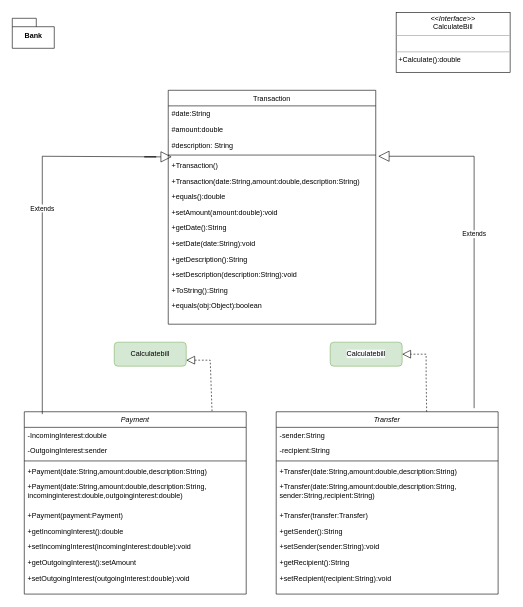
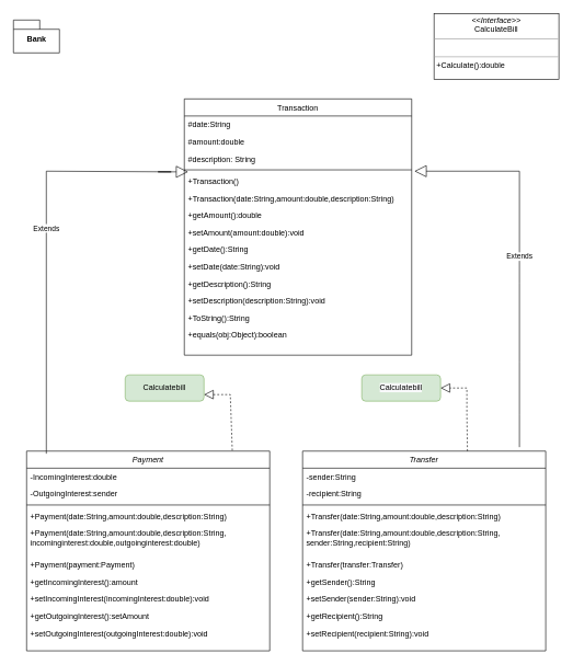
  <mxCell id="0" />
  <mxCell id="1" parent="0" />
  <mxCell id="2" value="Payment" style="swimlane;fontStyle=2;align=center;verticalAlign=top;childLayout=stackLayout;horizontal=1;startSize=26;horizontalStack=0;resizeParent=1;resizeLast=0;collapsible=1;marginBottom=0;rounded=0;shadow=0;strokeWidth=1;" parent="1" vertex="1"><mxGeometry x="40" y="686" width="370" height="304" as="geometry"><mxRectangle x="230" y="140" width="160" height="26" as="alternateBounds" /></mxGeometry></mxCell>
  <mxCell id="3" value="-IncomingInterest:double" style="text;align=left;verticalAlign=top;spacingLeft=4;spacingRight=4;overflow=hidden;rotatable=0;points=[[0,0.5],[1,0.5]];portConstraint=eastwest;" parent="2" vertex="1"><mxGeometry y="26" width="370" height="26" as="geometry" /></mxCell>
  <mxCell id="4" value="-OutgoingInterest:sender" style="text;align=left;verticalAlign=top;spacingLeft=4;spacingRight=4;overflow=hidden;rotatable=0;points=[[0,0.5],[1,0.5]];portConstraint=eastwest;rounded=0;shadow=0;html=0;" parent="2" vertex="1"><mxGeometry y="52" width="370" height="26" as="geometry" /></mxCell>
  <mxCell id="5" value="" style="line;html=1;strokeWidth=1;align=left;verticalAlign=middle;spacingTop=-1;spacingLeft=3;spacingRight=3;rotatable=0;labelPosition=right;points=[];portConstraint=eastwest;" parent="2" vertex="1"><mxGeometry y="78" width="370" height="8" as="geometry" /></mxCell>
  <mxCell id="6" value="+Payment(date:String,amount:double,description:String)" style="text;align=left;verticalAlign=top;spacingLeft=4;spacingRight=4;overflow=hidden;rotatable=0;points=[[0,0.5],[1,0.5]];portConstraint=eastwest;" parent="2" vertex="1"><mxGeometry y="86" width="370" height="26" as="geometry" /></mxCell>
  <mxCell id="7" value="+Payment(date:String,amount:double,description:String,&#10;incominginterest:double,outgoinginterest:double)" style="text;align=left;verticalAlign=top;spacingLeft=4;spacingRight=4;overflow=hidden;rotatable=0;points=[[0,0.5],[1,0.5]];portConstraint=eastwest;" vertex="1" parent="2"><mxGeometry y="112" width="370" height="48" as="geometry" /></mxCell>
  <mxCell id="8" value="+Payment(payment:Payment)" style="text;align=left;verticalAlign=top;spacingLeft=4;spacingRight=4;overflow=hidden;rotatable=0;points=[[0,0.5],[1,0.5]];portConstraint=eastwest;" vertex="1" parent="2"><mxGeometry y="160" width="370" height="26" as="geometry" /></mxCell>
- <mxCell id="9" value="+getIncomingInterest():double" style="text;align=left;verticalAlign=top;spacingLeft=4;spacingRight=4;overflow=hidden;rotatable=0;points=[[0,0.5],[1,0.5]];portConstraint=eastwest;" vertex="1" parent="2"><mxGeometry y="186" width="370" height="26" as="geometry" /></mxCell>
+ <mxCell id="9" value="+getIncomingInterest():amount" style="text;align=left;verticalAlign=top;spacingLeft=4;spacingRight=4;overflow=hidden;rotatable=0;points=[[0,0.5],[1,0.5]];portConstraint=eastwest;" vertex="1" parent="2"><mxGeometry y="186" width="370" height="26" as="geometry" /></mxCell>
  <mxCell id="10" value="+setIncomingInterest(incomingInterest:double):void" style="text;align=left;verticalAlign=top;spacingLeft=4;spacingRight=4;overflow=hidden;rotatable=0;points=[[0,0.5],[1,0.5]];portConstraint=eastwest;" vertex="1" parent="2"><mxGeometry y="212" width="370" height="26" as="geometry" /></mxCell>
  <mxCell id="11" value="+getOutgoingInterest():setAmount" style="text;align=left;verticalAlign=top;spacingLeft=4;spacingRight=4;overflow=hidden;rotatable=0;points=[[0,0.5],[1,0.5]];portConstraint=eastwest;" vertex="1" parent="2"><mxGeometry y="238" width="370" height="26" as="geometry" /></mxCell>
  <mxCell id="12" value="+setOutgoingInterest(outgoingInterest:double):void" style="text;align=left;verticalAlign=top;spacingLeft=4;spacingRight=4;overflow=hidden;rotatable=0;points=[[0,0.5],[1,0.5]];portConstraint=eastwest;" vertex="1" parent="2"><mxGeometry y="264" width="370" height="26" as="geometry" /></mxCell>
  <mxCell id="13" value="Transaction" style="swimlane;fontStyle=0;align=center;verticalAlign=top;childLayout=stackLayout;horizontal=1;startSize=26;horizontalStack=0;resizeParent=1;resizeLast=0;collapsible=1;marginBottom=0;rounded=0;shadow=0;strokeWidth=1;" parent="1" vertex="1"><mxGeometry x="280" y="150" width="346" height="390" as="geometry"><mxRectangle x="550" y="140" width="160" height="26" as="alternateBounds" /></mxGeometry></mxCell>
  <mxCell id="14" value="#date:String" style="text;align=left;verticalAlign=top;spacingLeft=4;spacingRight=4;overflow=hidden;rotatable=0;points=[[0,0.5],[1,0.5]];portConstraint=eastwest;" parent="13" vertex="1"><mxGeometry y="26" width="346" height="26" as="geometry" /></mxCell>
  <mxCell id="15" value="#amount:double" style="text;align=left;verticalAlign=top;spacingLeft=4;spacingRight=4;overflow=hidden;rotatable=0;points=[[0,0.5],[1,0.5]];portConstraint=eastwest;rounded=0;shadow=0;html=0;" parent="13" vertex="1"><mxGeometry y="52" width="346" height="26" as="geometry" /></mxCell>
  <mxCell id="16" value="#description: String" style="text;align=left;verticalAlign=top;spacingLeft=4;spacingRight=4;overflow=hidden;rotatable=0;points=[[0,0.5],[1,0.5]];portConstraint=eastwest;rounded=0;shadow=0;html=0;" parent="13" vertex="1"><mxGeometry y="78" width="346" height="26" as="geometry" /></mxCell>
  <mxCell id="17" value="" style="line;html=1;strokeWidth=1;align=left;verticalAlign=middle;spacingTop=-1;spacingLeft=3;spacingRight=3;rotatable=0;labelPosition=right;points=[];portConstraint=eastwest;" parent="13" vertex="1"><mxGeometry y="104" width="346" height="8" as="geometry" /></mxCell>
  <mxCell id="18" value="+Transaction()" style="text;align=left;verticalAlign=top;spacingLeft=4;spacingRight=4;overflow=hidden;rotatable=0;points=[[0,0.5],[1,0.5]];portConstraint=eastwest;" parent="13" vertex="1"><mxGeometry y="112" width="346" height="26" as="geometry" /></mxCell>
  <mxCell id="19" value="+Transaction(date:String,amount:double,description:String)" style="text;align=left;verticalAlign=top;spacingLeft=4;spacingRight=4;overflow=hidden;rotatable=0;points=[[0,0.5],[1,0.5]];portConstraint=eastwest;" parent="13" vertex="1"><mxGeometry y="138" width="346" height="26" as="geometry" /></mxCell>
- <mxCell id="20" value="+equals():double" style="text;align=left;verticalAlign=top;spacingLeft=4;spacingRight=4;overflow=hidden;rotatable=0;points=[[0,0.5],[1,0.5]];portConstraint=eastwest;" vertex="1" parent="13"><mxGeometry y="164" width="346" height="26" as="geometry" /></mxCell>
+ <mxCell id="20" value="+getAmount():double" style="text;align=left;verticalAlign=top;spacingLeft=4;spacingRight=4;overflow=hidden;rotatable=0;points=[[0,0.5],[1,0.5]];portConstraint=eastwest;" vertex="1" parent="13"><mxGeometry y="164" width="346" height="26" as="geometry" /></mxCell>
  <mxCell id="21" value="+setAmount(amount:double):void" style="text;align=left;verticalAlign=top;spacingLeft=4;spacingRight=4;overflow=hidden;rotatable=0;points=[[0,0.5],[1,0.5]];portConstraint=eastwest;" vertex="1" parent="13"><mxGeometry y="190" width="346" height="26" as="geometry" /></mxCell>
  <mxCell id="22" value="+getDate():String" style="text;align=left;verticalAlign=top;spacingLeft=4;spacingRight=4;overflow=hidden;rotatable=0;points=[[0,0.5],[1,0.5]];portConstraint=eastwest;" vertex="1" parent="13"><mxGeometry y="216" width="346" height="26" as="geometry" /></mxCell>
  <mxCell id="23" value="+setDate(date:String):void" style="text;align=left;verticalAlign=top;spacingLeft=4;spacingRight=4;overflow=hidden;rotatable=0;points=[[0,0.5],[1,0.5]];portConstraint=eastwest;" vertex="1" parent="13"><mxGeometry y="242" width="346" height="26" as="geometry" /></mxCell>
  <mxCell id="24" value="+getDescription():String" style="text;align=left;verticalAlign=top;spacingLeft=4;spacingRight=4;overflow=hidden;rotatable=0;points=[[0,0.5],[1,0.5]];portConstraint=eastwest;" vertex="1" parent="13"><mxGeometry y="268" width="346" height="26" as="geometry" /></mxCell>
  <mxCell id="25" value="+setDescription(description:String):void" style="text;align=left;verticalAlign=top;spacingLeft=4;spacingRight=4;overflow=hidden;rotatable=0;points=[[0,0.5],[1,0.5]];portConstraint=eastwest;" vertex="1" parent="13"><mxGeometry y="294" width="346" height="26" as="geometry" /></mxCell>
  <mxCell id="26" value="+ToString():String" style="text;align=left;verticalAlign=top;spacingLeft=4;spacingRight=4;overflow=hidden;rotatable=0;points=[[0,0.5],[1,0.5]];portConstraint=eastwest;" vertex="1" parent="13"><mxGeometry y="320" width="346" height="26" as="geometry" /></mxCell>
  <mxCell id="27" value="+equals(obj:Object):boolean" style="text;align=left;verticalAlign=top;spacingLeft=4;spacingRight=4;overflow=hidden;rotatable=0;points=[[0,0.5],[1,0.5]];portConstraint=eastwest;" vertex="1" parent="13"><mxGeometry y="346" width="346" height="26" as="geometry" /></mxCell>
  <mxCell id="28" value="Calculatebill" style="rounded=1;whiteSpace=wrap;html=1;fillColor=#d5e8d4;strokeColor=#82b366;" vertex="1" parent="1"><mxGeometry x="190" y="570" width="120" height="40" as="geometry" /></mxCell>
  <mxCell id="29" value="&#10;&#10;&lt;span style=&quot;color: rgb(0, 0, 0); font-family: helvetica; font-size: 12px; font-style: normal; font-weight: 400; letter-spacing: normal; text-align: center; text-indent: 0px; text-transform: none; word-spacing: 0px; background-color: rgb(248, 249, 250); display: inline; float: none;&quot;&gt;Calculatebill&lt;/span&gt;&#10;&#10;" style="rounded=1;whiteSpace=wrap;html=1;fillColor=#d5e8d4;strokeColor=#82b366;" vertex="1" parent="1"><mxGeometry x="550" y="570" width="120" height="40" as="geometry" /></mxCell>
  <mxCell id="30" value="" style="endArrow=block;dashed=1;endFill=0;endSize=12;html=1;rounded=0;entryX=1;entryY=0.75;entryDx=0;entryDy=0;exitX=0.846;exitY=-0.003;exitDx=0;exitDy=0;exitPerimeter=0;" edge="1" parent="1" source="2" target="28"><mxGeometry width="160" relative="1" as="geometry"><mxPoint x="340" y="686" as="sourcePoint" /><mxPoint x="340" y="595.5" as="targetPoint" /><Array as="points"><mxPoint x="350" y="600" /></Array></mxGeometry></mxCell>
  <mxCell id="31" value="Bank" style="shape=folder;fontStyle=1;spacingTop=10;tabWidth=40;tabHeight=14;tabPosition=left;html=1;" vertex="1" parent="1"><mxGeometry x="20" y="30" width="70" height="50" as="geometry" /></mxCell>
  <mxCell id="32" value="Extends" style="endArrow=block;endSize=16;endFill=0;html=1;rounded=0;entryX=0.017;entryY=-0.038;entryDx=0;entryDy=0;entryPerimeter=0;" edge="1" parent="1" target="18"><mxGeometry width="160" relative="1" as="geometry"><mxPoint x="70" y="690" as="sourcePoint" /><mxPoint x="230" y="500" as="targetPoint" /><Array as="points"><mxPoint x="70" y="260" /><mxPoint x="260" y="261" /><mxPoint x="240" y="261" /></Array></mxGeometry></mxCell>
  <mxCell id="33" value="Transfer" style="swimlane;fontStyle=2;align=center;verticalAlign=top;childLayout=stackLayout;horizontal=1;startSize=26;horizontalStack=0;resizeParent=1;resizeLast=0;collapsible=1;marginBottom=0;rounded=0;shadow=0;strokeWidth=1;" vertex="1" parent="1"><mxGeometry x="460" y="686" width="370" height="304" as="geometry"><mxRectangle x="230" y="140" width="160" height="26" as="alternateBounds" /></mxGeometry></mxCell>
  <mxCell id="34" value="-sender:String" style="text;align=left;verticalAlign=top;spacingLeft=4;spacingRight=4;overflow=hidden;rotatable=0;points=[[0,0.5],[1,0.5]];portConstraint=eastwest;" vertex="1" parent="33"><mxGeometry y="26" width="370" height="26" as="geometry" /></mxCell>
  <mxCell id="35" value="-recipient:String" style="text;align=left;verticalAlign=top;spacingLeft=4;spacingRight=4;overflow=hidden;rotatable=0;points=[[0,0.5],[1,0.5]];portConstraint=eastwest;rounded=0;shadow=0;html=0;" vertex="1" parent="33"><mxGeometry y="52" width="370" height="26" as="geometry" /></mxCell>
  <mxCell id="36" value="" style="line;html=1;strokeWidth=1;align=left;verticalAlign=middle;spacingTop=-1;spacingLeft=3;spacingRight=3;rotatable=0;labelPosition=right;points=[];portConstraint=eastwest;" vertex="1" parent="33"><mxGeometry y="78" width="370" height="8" as="geometry" /></mxCell>
  <mxCell id="37" value="+Transfer(date:String,amount:double,description:String)" style="text;align=left;verticalAlign=top;spacingLeft=4;spacingRight=4;overflow=hidden;rotatable=0;points=[[0,0.5],[1,0.5]];portConstraint=eastwest;" vertex="1" parent="33"><mxGeometry y="86" width="370" height="26" as="geometry" /></mxCell>
  <mxCell id="38" value="+Transfer(date:String,amount:double,description:String,&#10;sender:String,recipient:String)" style="text;align=left;verticalAlign=top;spacingLeft=4;spacingRight=4;overflow=hidden;rotatable=0;points=[[0,0.5],[1,0.5]];portConstraint=eastwest;" vertex="1" parent="33"><mxGeometry y="112" width="370" height="48" as="geometry" /></mxCell>
  <mxCell id="39" value="+Transfer(transfer:Transfer)" style="text;align=left;verticalAlign=top;spacingLeft=4;spacingRight=4;overflow=hidden;rotatable=0;points=[[0,0.5],[1,0.5]];portConstraint=eastwest;" vertex="1" parent="33"><mxGeometry y="160" width="370" height="26" as="geometry" /></mxCell>
  <mxCell id="40" value="+getSender():String" style="text;align=left;verticalAlign=top;spacingLeft=4;spacingRight=4;overflow=hidden;rotatable=0;points=[[0,0.5],[1,0.5]];portConstraint=eastwest;" vertex="1" parent="33"><mxGeometry y="186" width="370" height="26" as="geometry" /></mxCell>
  <mxCell id="41" value="+setSender(sender:String):void" style="text;align=left;verticalAlign=top;spacingLeft=4;spacingRight=4;overflow=hidden;rotatable=0;points=[[0,0.5],[1,0.5]];portConstraint=eastwest;" vertex="1" parent="33"><mxGeometry y="212" width="370" height="26" as="geometry" /></mxCell>
  <mxCell id="42" value="+getRecipient():String" style="text;align=left;verticalAlign=top;spacingLeft=4;spacingRight=4;overflow=hidden;rotatable=0;points=[[0,0.5],[1,0.5]];portConstraint=eastwest;" vertex="1" parent="33"><mxGeometry y="238" width="370" height="26" as="geometry" /></mxCell>
  <mxCell id="43" value="+setRecipient(recipient:String):void" style="text;align=left;verticalAlign=top;spacingLeft=4;spacingRight=4;overflow=hidden;rotatable=0;points=[[0,0.5],[1,0.5]];portConstraint=eastwest;" vertex="1" parent="33"><mxGeometry y="264" width="370" height="26" as="geometry" /></mxCell>
  <mxCell id="44" value="Extends" style="endArrow=block;endSize=16;endFill=0;html=1;rounded=0;entryX=1.012;entryY=-0.077;entryDx=0;entryDy=0;entryPerimeter=0;" edge="1" parent="1" target="18"><mxGeometry width="160" relative="1" as="geometry"><mxPoint x="790" y="680" as="sourcePoint" /><mxPoint x="640" y="260" as="targetPoint" /><Array as="points"><mxPoint x="790" y="630" /><mxPoint x="790" y="550" /><mxPoint x="790" y="430" /><mxPoint x="790" y="260" /></Array></mxGeometry></mxCell>
  <mxCell id="45" value="" style="endArrow=block;dashed=1;endFill=0;endSize=12;html=1;rounded=0;entryX=1;entryY=0.75;entryDx=0;entryDy=0;exitX=0.678;exitY=0;exitDx=0;exitDy=0;exitPerimeter=0;" edge="1" parent="1" source="33"><mxGeometry width="160" relative="1" as="geometry"><mxPoint x="711.91" y="675.088" as="sourcePoint" /><mxPoint x="670" y="590" as="targetPoint" /><Array as="points"><mxPoint x="710" y="630" /><mxPoint x="710" y="590" /></Array></mxGeometry></mxCell>
  <mxCell id="46" value="&lt;p style=&quot;margin: 0px ; margin-top: 4px ; text-align: center&quot;&gt;&lt;i&gt;&amp;lt;&amp;lt;Interface&amp;gt;&amp;gt;&lt;/i&gt;&lt;br&gt;CalculateBill&lt;br&gt;&lt;/p&gt;&lt;hr size=&quot;1&quot;&gt;&lt;p style=&quot;margin: 0px ; margin-left: 4px&quot;&gt;&lt;br&gt;&lt;/p&gt;&lt;hr size=&quot;1&quot;&gt;&lt;p style=&quot;margin: 0px ; margin-left: 4px&quot;&gt;+Calculate():double&lt;br&gt;&lt;/p&gt;" style="verticalAlign=top;align=left;overflow=fill;fontSize=12;fontFamily=Helvetica;html=1;" vertex="1" parent="1"><mxGeometry x="660" y="20" width="190" height="100" as="geometry" /></mxCell>
